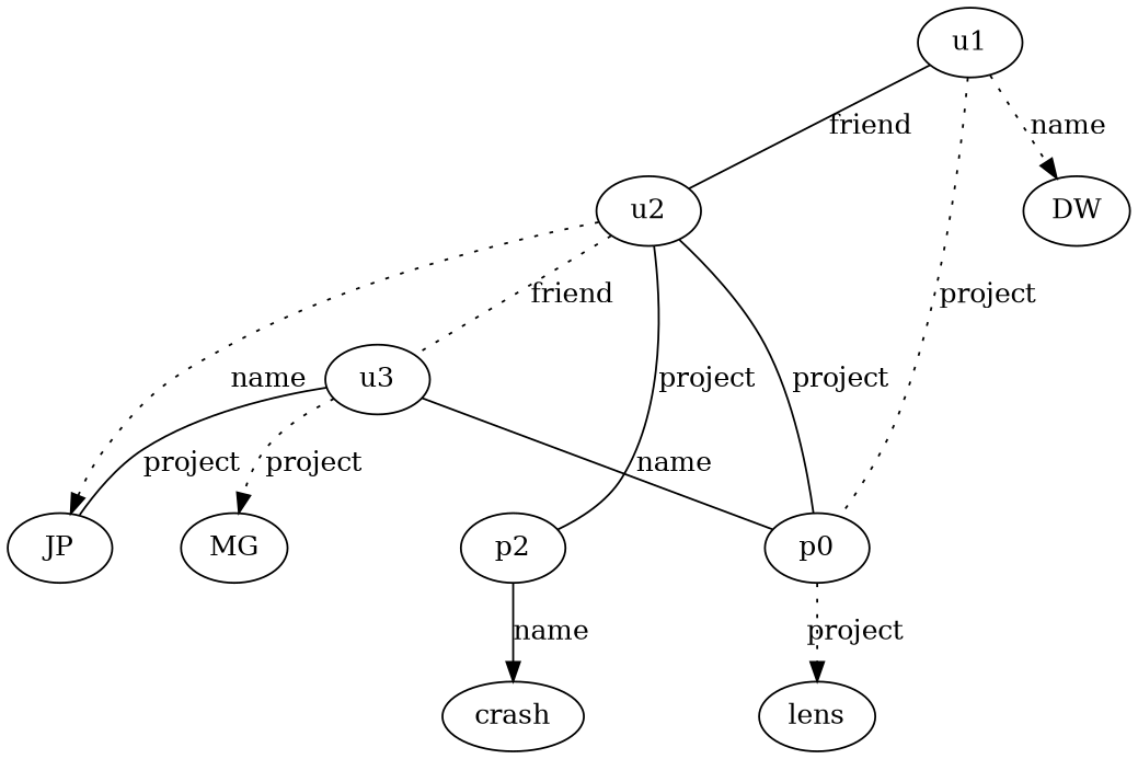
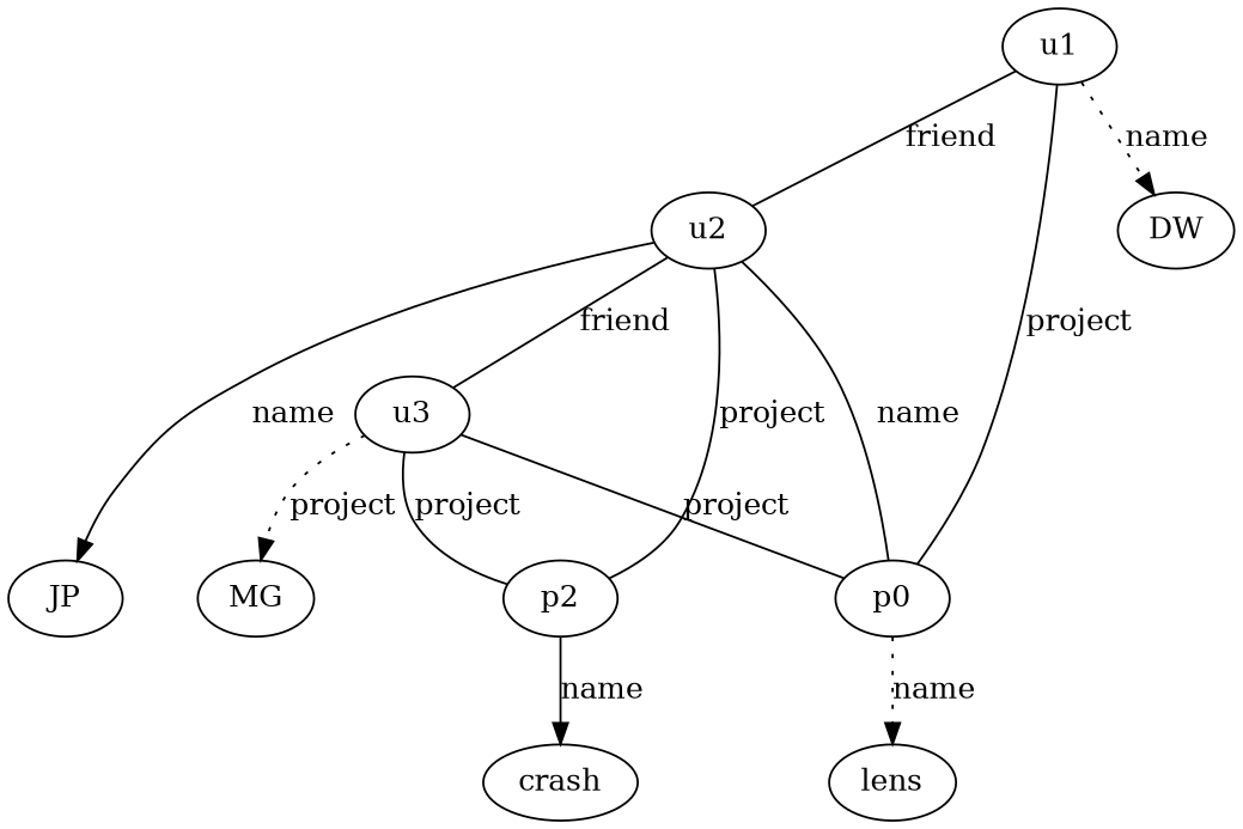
  digraph {
    edge [dir=none]
    u1
    u2
    n3 [label=p0]
    DW
    u3
    p2
    JP
    lens
    MG
    crash
    u1 -> u2 [label=friend]
-   u1 -> n3 [label=project style=dotted]
+   u1 -> n3 [label=project]
    u1 -> DW [label=name style=dotted dir=""]
-   u2 -> n3 [label=project]
-   u2 -> u3 [label=friend style=dotted]
+   u2 -> n3 [label=name]
+   u2 -> u3 [label=friend]
    u2 -> p2 [label=project]
-   u2 -> JP [label=name style=dotted dir=""]
-   n3 -> lens [label=project style=dotted dir=""]
-   u3 -> n3 [label=name]
-   u3 -> JP [label=project]
+   u2 -> JP [label=name style=solid dir=""]
+   n3 -> lens [label=name style=dotted dir=""]
+   u3 -> n3 [label=project]
+   u3 -> p2 [label=project]
    u3 -> MG [label=project style=dotted dir=""]
    p2 -> crash [label=name style=solid dir=""]
  }
